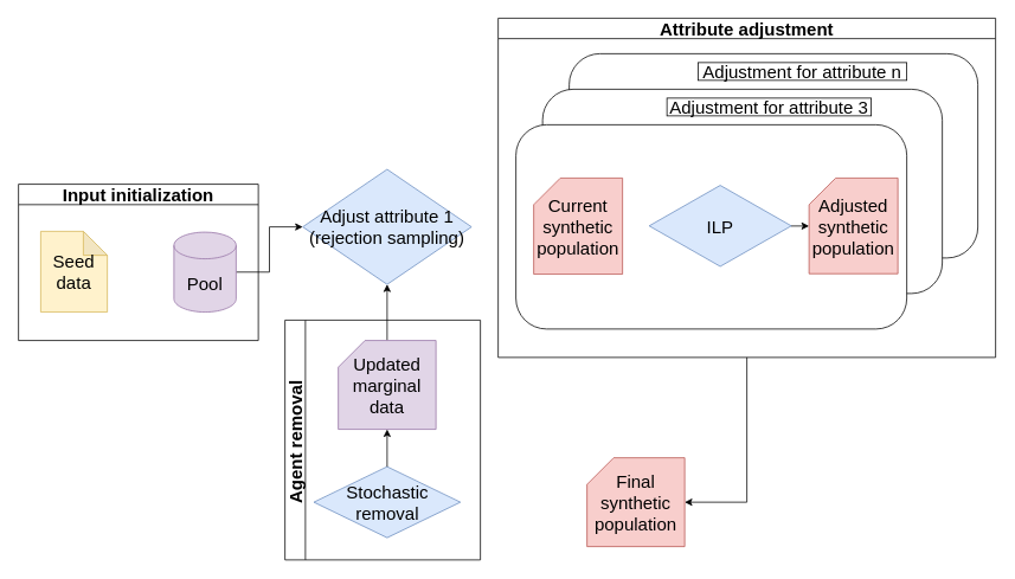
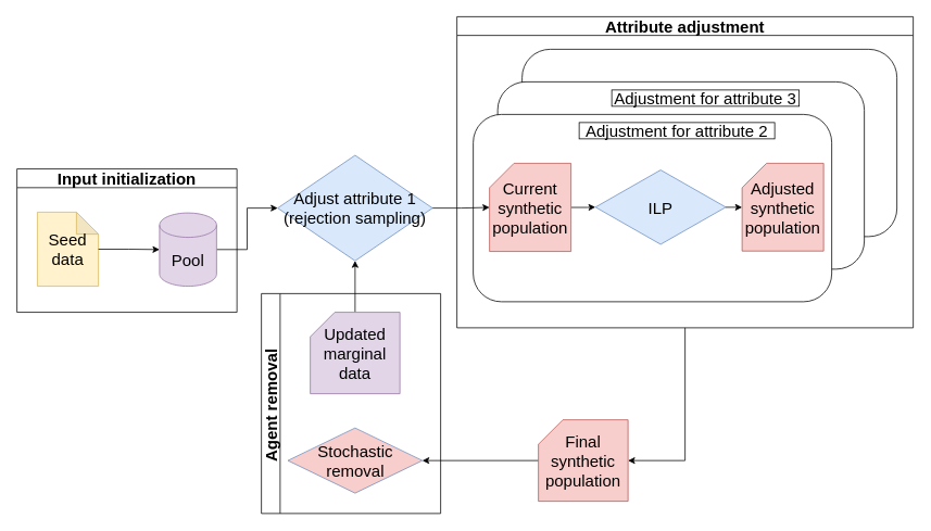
  <mxCell id="0" />
  <mxCell id="1" parent="0" />
  <mxCell id="2" value="" style="rounded=1;whiteSpace=wrap;html=1;fontSize=20;" parent="1" vertex="1"><mxGeometry x="640" y="60" width="460" height="230" as="geometry" /></mxCell>
- <mxCell id="3" value="Adjustment for attribute n" style="rounded=0;whiteSpace=wrap;html=1;fontSize=20;" parent="1" vertex="1"><mxGeometry x="785" y="70" width="235" height="20" as="geometry" /></mxCell>
  <mxCell id="4" value="" style="rounded=1;whiteSpace=wrap;html=1;fontSize=20;" parent="1" vertex="1"><mxGeometry x="610" y="100" width="450" height="230" as="geometry" /></mxCell>
  <mxCell id="5" value="Adjustment for attribute 3" style="rounded=0;whiteSpace=wrap;html=1;fontSize=20;" parent="1" vertex="1"><mxGeometry x="750" y="110" width="230" height="20" as="geometry" /></mxCell>
  <mxCell id="6" value="" style="rounded=1;whiteSpace=wrap;html=1;fontSize=20;" parent="1" vertex="1"><mxGeometry x="580" y="140" width="440" height="230" as="geometry" /></mxCell>
  <mxCell id="7" value="Seed data" style="shape=note;whiteSpace=wrap;html=1;backgroundOutline=1;darkOpacity=0.05;fillColor=#fff2cc;strokeColor=#d6b656;fontSize=20;size=27;" parent="1" vertex="1"><mxGeometry x="45" y="260" width="75" height="90.94" as="geometry" /></mxCell>
  <mxCell id="8" style="edgeStyle=orthogonalEdgeStyle;rounded=0;orthogonalLoop=1;jettySize=auto;html=1;entryX=0;entryY=0.5;entryDx=0;entryDy=0;fontSize=20;" parent="1" source="9" target="12" edge="1"><mxGeometry relative="1" as="geometry" /></mxCell>
  <mxCell id="9" value="Pool" style="shape=cylinder3;whiteSpace=wrap;html=1;boundedLbl=1;backgroundOutline=1;size=15;fillColor=#e1d5e7;strokeColor=#9673a6;fontSize=20;" parent="1" vertex="1"><mxGeometry x="195" y="260.94" width="70" height="90" as="geometry" /></mxCell>
+ <mxCell id="10" style="edgeStyle=orthogonalEdgeStyle;rounded=0;orthogonalLoop=1;jettySize=auto;html=1;entryX=0;entryY=0.5;entryDx=0;entryDy=0;entryPerimeter=0;fontSize=20;" parent="1" source="7" target="9" edge="1"><mxGeometry relative="1" as="geometry" /></mxCell>
+ <mxCell id="11" style="edgeStyle=orthogonalEdgeStyle;rounded=0;orthogonalLoop=1;jettySize=auto;html=1;fontSize=20;" parent="1" source="12" target="14" edge="1"><mxGeometry relative="1" as="geometry" /></mxCell>
  <mxCell id="12" value="Adjust attribute 1&lt;br&gt;(rejection sampling)" style="rhombus;whiteSpace=wrap;html=1;fillColor=#dae8fc;strokeColor=#6c8ebf;fontSize=20;" parent="1" vertex="1"><mxGeometry x="340" y="190.22" width="190" height="129.56" as="geometry" /></mxCell>
+ <mxCell id="13" style="edgeStyle=orthogonalEdgeStyle;rounded=0;orthogonalLoop=1;jettySize=auto;html=1;entryX=0;entryY=0.5;entryDx=0;entryDy=0;fontSize=20;" parent="1" source="14" target="25" edge="1"><mxGeometry relative="1" as="geometry" /></mxCell>
  <mxCell id="14" value="Current synthetic population" style="shape=card;whiteSpace=wrap;html=1;fillColor=#f8cecc;strokeColor=#b85450;fontSize=20;" parent="1" vertex="1"><mxGeometry x="600" y="200" width="100" height="108.25" as="geometry" /></mxCell>
- <mxCell id="15" value="Stochastic removal" style="rhombus;whiteSpace=wrap;html=1;fillColor=#dae8fc;strokeColor=#6c8ebf;fontSize=20;" parent="1" vertex="1"><mxGeometry x="352.5" y="525" width="165" height="80" as="geometry" /></mxCell>
+ <mxCell id="15" value="Stochastic removal" style="rhombus;whiteSpace=wrap;html=1;fillColor=#f8cecc;strokeColor=#6c8ebf;fontSize=20;" parent="1" vertex="1"><mxGeometry x="352.5" y="525" width="165" height="80" as="geometry" /></mxCell>
  <mxCell id="16" style="edgeStyle=orthogonalEdgeStyle;rounded=0;orthogonalLoop=1;jettySize=auto;html=1;entryX=0.5;entryY=1;entryDx=0;entryDy=0;fontSize=20;" parent="1" source="28" target="12" edge="1"><mxGeometry relative="1" as="geometry" /></mxCell>
+ <mxCell id="17" style="edgeStyle=orthogonalEdgeStyle;rounded=0;orthogonalLoop=1;jettySize=auto;html=1;entryX=1;entryY=0.5;entryDx=0;entryDy=0;fontSize=20;" parent="1" source="18" target="15" edge="1"><mxGeometry relative="1" as="geometry" /></mxCell>
  <mxCell id="18" value="Final synthetic population" style="shape=card;whiteSpace=wrap;html=1;fillColor=#f8cecc;strokeColor=#b85450;fontSize=20;" parent="1" vertex="1"><mxGeometry x="660" y="515" width="110" height="100" as="geometry" /></mxCell>
  <mxCell id="19" value="Input initialization" style="swimlane;whiteSpace=wrap;html=1;fontSize=20;" parent="1" vertex="1"><mxGeometry x="20" y="206.94" width="270" height="176" as="geometry" /></mxCell>
- <mxCell id="20" style="edgeStyle=orthogonalEdgeStyle;rounded=0;orthogonalLoop=1;jettySize=auto;html=1;entryX=0.5;entryY=1;entryDx=0;entryDy=0;entryPerimeter=0;fontSize=20;" parent="1" source="15" target="28" edge="1"><mxGeometry relative="1" as="geometry" /></mxCell>
+ <mxCell id="21" value="Adjustment for attribute 2" style="rounded=0;whiteSpace=wrap;html=1;fontSize=20;" parent="1" vertex="1"><mxGeometry x="710" y="150" width="240" height="20" as="geometry" /></mxCell>
  <mxCell id="22" style="edgeStyle=orthogonalEdgeStyle;rounded=0;orthogonalLoop=1;jettySize=auto;html=1;entryX=1;entryY=0.5;entryDx=0;entryDy=0;entryPerimeter=0;fontSize=20;" parent="1" source="23" target="18" edge="1"><mxGeometry relative="1" as="geometry" /></mxCell>
  <mxCell id="23" value="Attribute adjustment" style="swimlane;whiteSpace=wrap;html=1;fontSize=20;" parent="1" vertex="1"><mxGeometry x="560" y="20" width="560" height="382" as="geometry" /></mxCell>
  <mxCell id="24" style="edgeStyle=orthogonalEdgeStyle;rounded=0;orthogonalLoop=1;jettySize=auto;html=1;fontSize=20;" parent="23" source="25" target="26" edge="1"><mxGeometry relative="1" as="geometry" /></mxCell>
  <mxCell id="25" value="ILP" style="rhombus;whiteSpace=wrap;html=1;fillColor=#dae8fc;strokeColor=#6c8ebf;fontSize=20;" parent="23" vertex="1"><mxGeometry x="170" y="188.25" width="160" height="91.25" as="geometry" /></mxCell>
  <mxCell id="26" value="Adjusted synthetic population" style="shape=card;whiteSpace=wrap;html=1;fillColor=#f8cecc;strokeColor=#b85450;fontSize=20;" parent="23" vertex="1"><mxGeometry x="350" y="180" width="100" height="107.75" as="geometry" /></mxCell>
  <mxCell id="27" value="&lt;font&gt;Agent removal&amp;nbsp;&lt;/font&gt;" style="swimlane;horizontal=0;whiteSpace=wrap;html=1;fontSize=20;" parent="1" vertex="1"><mxGeometry x="320" y="360" width="220" height="270" as="geometry" /></mxCell>
  <mxCell id="28" value="Updated marginal data" style="shape=card;whiteSpace=wrap;html=1;fillColor=#e1d5e7;strokeColor=#9673a6;fontSize=20;" parent="27" vertex="1"><mxGeometry x="60" y="22.94" width="110" height="100" as="geometry" /></mxCell>
